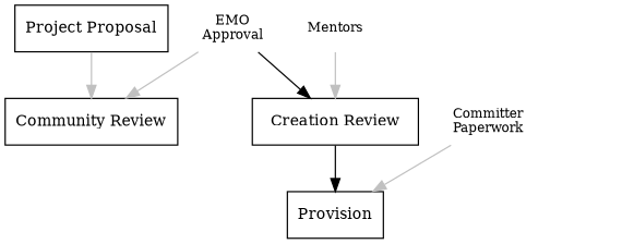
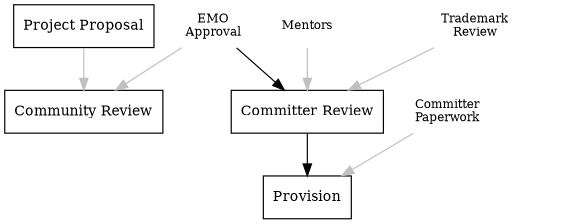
  digraph {
    node [fillcolor=transparent fontsize=10 shape=plaintext style=filled]
    edge [color=grey]
    n1 [fillcolor=white fontsize=12 group=g1 label="Project Proposal" shape=box]
    n2 [fillcolor=white fontsize=12 group=g1 label="Community Review" shape=box]
-   n3 [fillcolor=white fontsize=12 group=g1 label="Creation Review" shape=box]
+   n3 [fillcolor=white fontsize=12 group=g1 label="Committer Review" shape=box]
    n4 [fillcolor=white fontsize=12 group=g1 label=Provision shape=box]
    n5 [label="EMO\nApproval"]
+   n6 [label="Trademark\nReview"]
    ic [style=invis]
    n8 [label=Mentors]
    n9 [label="Committer\nPaperwork"]
    n1 -> n2
    n3 -> n4 [color=""]
    n5 -> n2
    n5 -> n3 [color=""]
+   n6 -> n3
+   n6 -> ic [style=invis]
    n8 -> n3
    n8 -> n4 [style=invis]
    n9 -> n4
  }
